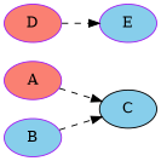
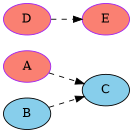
  strict digraph {
    rankdir=LR
    splines=true
    node [color=purple fillcolor=salmon style=filled weight=None]
    edge [style=dashed weight=None]
    A
    C [color=black fillcolor=skyblue]
    D
-   E [fillcolor=skyblue]
-   B [fillcolor=skyblue]
+   E
+   B [color=black fillcolor=skyblue]
    A -> C
    D -> E
    B -> C
  }
